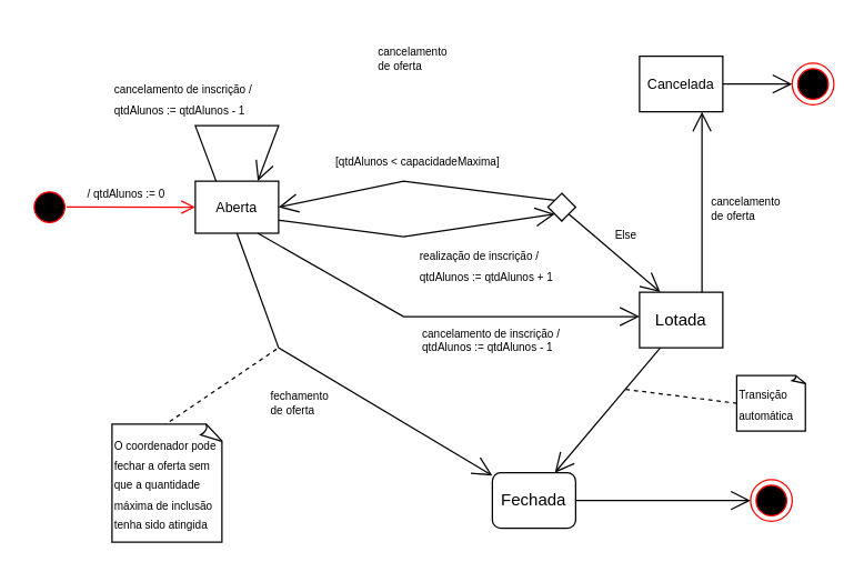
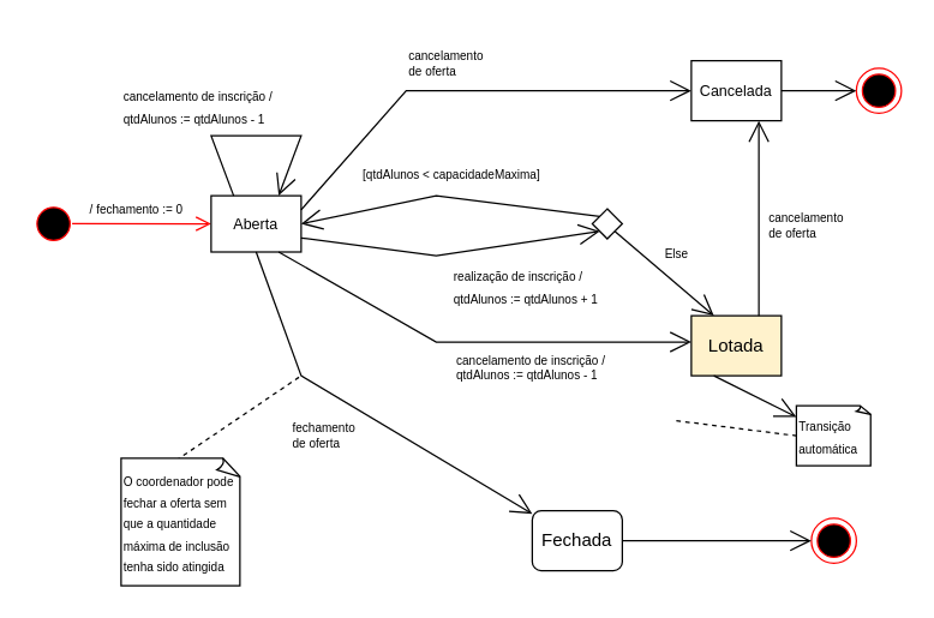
  <mxCell id="0" />
  <mxCell id="1" parent="0" />
  <mxCell id="2" value="" style="ellipse;html=1;shape=startState;fillColor=#000000;strokeColor=#ff0000;" vertex="1" parent="1"><mxGeometry x="20" y="133.75" width="30" height="30" as="geometry" /></mxCell>
  <mxCell id="3" value="" style="edgeStyle=orthogonalEdgeStyle;html=1;verticalAlign=bottom;endArrow=open;endSize=8;strokeColor=#ff0000;rounded=0;exitX=-0.033;exitY=0.851;exitDx=0;exitDy=0;exitPerimeter=0;" edge="1" source="5" parent="1"><mxGeometry relative="1" as="geometry"><mxPoint x="140" y="149" as="targetPoint" /><mxPoint x="50" y="144.76" as="sourcePoint" /><Array as="points" /></mxGeometry></mxCell>
  <mxCell id="4" value="&lt;font style=&quot;font-size: 10px;&quot;&gt;Aberta&lt;/font&gt;" style="html=1;whiteSpace=wrap;" vertex="1" parent="1"><mxGeometry x="140" y="130" width="60" height="37.5" as="geometry" /></mxCell>
- <mxCell id="5" value="&lt;font style=&quot;font-size: 8px;&quot;&gt;/ qtdAlunos := 0&lt;/font&gt;" style="text;html=1;align=center;verticalAlign=middle;resizable=0;points=[];autosize=1;strokeColor=none;fillColor=none;" vertex="1" parent="1"><mxGeometry x="50" y="123.13" width="80" height="30" as="geometry" /></mxCell>
+ <mxCell id="5" value="&lt;font style=&quot;font-size: 8px;&quot;&gt;/ fechamento := 0&lt;/font&gt;" style="text;html=1;align=center;verticalAlign=middle;resizable=0;points=[];autosize=1;strokeColor=none;fillColor=none;" vertex="1" parent="1"><mxGeometry x="50" y="123.13" width="80" height="30" as="geometry" /></mxCell>
  <mxCell id="6" value="&lt;font style=&quot;font-size: 10px;&quot;&gt;Cancelada&lt;/font&gt;" style="html=1;whiteSpace=wrap;" vertex="1" parent="1"><mxGeometry x="460" y="40" width="60" height="40" as="geometry" /></mxCell>
  <mxCell id="7" value="" style="endArrow=open;endFill=1;endSize=12;html=1;rounded=0;exitX=0.25;exitY=0;exitDx=0;exitDy=0;entryX=0.75;entryY=0;entryDx=0;entryDy=0;" edge="1" parent="1" source="4" target="4"><mxGeometry width="160" relative="1" as="geometry"><mxPoint x="120" y="30" as="sourcePoint" /><mxPoint x="200" y="110" as="targetPoint" /><Array as="points"><mxPoint x="140" y="90" /><mxPoint x="200" y="90" /></Array></mxGeometry></mxCell>
  <mxCell id="8" value="&lt;font style=&quot;font-size: 8px;&quot;&gt;cancelamento de inscrição / &lt;br&gt;qtdAlunos := qtdAlunos - 1&lt;/font&gt;" style="text;html=1;align=left;verticalAlign=middle;resizable=0;points=[];autosize=1;strokeColor=none;fillColor=none;" vertex="1" parent="1"><mxGeometry x="80" y="50" width="120" height="40" as="geometry" /></mxCell>
+ <mxCell id="9" value="" style="endArrow=open;endFill=1;endSize=12;html=1;rounded=0;exitX=1;exitY=0.25;exitDx=0;exitDy=0;entryX=0;entryY=0.5;entryDx=0;entryDy=0;" edge="1" parent="1" source="4" target="6"><mxGeometry width="160" relative="1" as="geometry"><mxPoint x="210" y="148.46" as="sourcePoint" /><mxPoint x="340" y="60" as="targetPoint" /><Array as="points"><mxPoint x="270" y="60" /></Array></mxGeometry></mxCell>
  <mxCell id="10" value="&lt;div style=&quot;&quot;&gt;&lt;span style=&quot;font-size: 8px; background-color: initial;&quot;&gt;cancelamento&lt;/span&gt;&lt;/div&gt;&lt;font style=&quot;font-size: 8px;&quot;&gt;&lt;div style=&quot;&quot;&gt;&lt;span style=&quot;background-color: initial;&quot;&gt;de oferta&lt;/span&gt;&lt;/div&gt;&lt;/font&gt;" style="text;html=1;align=left;verticalAlign=middle;resizable=0;points=[];autosize=1;strokeColor=none;fillColor=none;" vertex="1" parent="1"><mxGeometry x="270" y="20" width="70" height="40" as="geometry" /></mxCell>
  <mxCell id="11" value="" style="rhombus;whiteSpace=wrap;html=1;" vertex="1" parent="1"><mxGeometry x="394" y="138.75" width="20" height="20" as="geometry" /></mxCell>
  <mxCell id="12" value="" style="endArrow=open;endFill=1;endSize=12;html=1;rounded=0;exitX=1;exitY=0.75;exitDx=0;exitDy=0;entryX=0;entryY=1;entryDx=0;entryDy=0;" edge="1" parent="1" source="4" target="11"><mxGeometry width="160" relative="1" as="geometry"><mxPoint x="210" y="163.75" as="sourcePoint" /><mxPoint x="370" y="163.75" as="targetPoint" /><Array as="points"><mxPoint x="290" y="170" /></Array></mxGeometry></mxCell>
  <mxCell id="13" value="" style="endArrow=open;endFill=1;endSize=12;html=1;rounded=0;exitX=0;exitY=0;exitDx=0;exitDy=0;entryX=1;entryY=0.5;entryDx=0;entryDy=0;" edge="1" parent="1" source="11" target="4"><mxGeometry width="160" relative="1" as="geometry"><mxPoint x="110" y="110" as="sourcePoint" /><mxPoint x="270" y="110" as="targetPoint" /><Array as="points"><mxPoint x="290" y="130" /></Array></mxGeometry></mxCell>
  <mxCell id="14" value="&lt;font style=&quot;font-size: 8px;&quot;&gt;[qtdAlunos &amp;lt; capacidadeMaxima]&lt;/font&gt;" style="text;html=1;align=center;verticalAlign=middle;resizable=0;points=[];autosize=1;strokeColor=none;fillColor=none;" vertex="1" parent="1"><mxGeometry x="230" y="100" width="140" height="30" as="geometry" /></mxCell>
  <mxCell id="15" value="&lt;font style=&quot;font-size: 8px;&quot;&gt;realização de inscrição /&amp;nbsp;&lt;br&gt;qtdAlunos := qtdAlunos + 1&lt;/font&gt;&amp;nbsp;" style="text;html=1;align=left;verticalAlign=middle;resizable=0;points=[];autosize=1;strokeColor=none;fillColor=none;" vertex="1" parent="1"><mxGeometry x="300" y="170" width="120" height="40" as="geometry" /></mxCell>
  <mxCell id="16" value="" style="ellipse;html=1;shape=endState;fillColor=#000000;strokeColor=#ff0000;" vertex="1" parent="1"><mxGeometry x="570" y="45" width="30" height="30" as="geometry" /></mxCell>
  <mxCell id="17" value="" style="endArrow=open;endFill=1;endSize=12;html=1;rounded=0;exitX=1;exitY=0.5;exitDx=0;exitDy=0;entryX=0;entryY=0.5;entryDx=0;entryDy=0;" edge="1" parent="1" source="6" target="16"><mxGeometry width="160" relative="1" as="geometry"><mxPoint x="474" y="60" as="sourcePoint" /><mxPoint x="560" y="60" as="targetPoint" /></mxGeometry></mxCell>
- <mxCell id="18" value="Lotada" style="whiteSpace=wrap;html=1;" vertex="1" parent="1"><mxGeometry x="460" y="210" width="60" height="40" as="geometry" /></mxCell>
+ <mxCell id="18" value="Lotada" style="whiteSpace=wrap;html=1;fillColor=#fff2cc;" vertex="1" parent="1"><mxGeometry x="460" y="210" width="60" height="40" as="geometry" /></mxCell>
  <mxCell id="19" value="" style="endArrow=open;endFill=1;endSize=12;html=1;rounded=0;exitX=1;exitY=1;exitDx=0;exitDy=0;entryX=0.25;entryY=0;entryDx=0;entryDy=0;" edge="1" parent="1" source="11" target="18"><mxGeometry width="160" relative="1" as="geometry"><mxPoint x="420" y="158.75" as="sourcePoint" /><mxPoint x="580" y="158.75" as="targetPoint" /></mxGeometry></mxCell>
  <mxCell id="20" value="" style="endArrow=open;endFill=1;endSize=12;html=1;rounded=0;entryX=0.75;entryY=1;entryDx=0;entryDy=0;exitX=0.75;exitY=0;exitDx=0;exitDy=0;" edge="1" parent="1" source="18" target="6"><mxGeometry width="160" relative="1" as="geometry"><mxPoint x="505" y="183.46" as="sourcePoint" /><mxPoint x="665" y="183.46" as="targetPoint" /></mxGeometry></mxCell>
  <mxCell id="21" value="&lt;font style=&quot;font-size: 8px;&quot;&gt;Else&lt;/font&gt;" style="text;html=1;align=center;verticalAlign=middle;resizable=0;points=[];autosize=1;strokeColor=none;fillColor=none;" vertex="1" parent="1"><mxGeometry x="430" y="153.13" width="40" height="30" as="geometry" /></mxCell>
  <mxCell id="22" value="&lt;div style=&quot;text-align: justify; font-size: 8px;&quot;&gt;&lt;span style=&quot;background-color: initial;&quot;&gt;&lt;font style=&quot;font-size: 8px;&quot;&gt;cancelamento&lt;/font&gt;&lt;/span&gt;&lt;/div&gt;&lt;font style=&quot;font-size: 8px;&quot;&gt;&lt;div style=&quot;text-align: justify;&quot;&gt;&lt;span style=&quot;background-color: initial;&quot;&gt;de oferta&lt;/span&gt;&lt;/div&gt;&lt;/font&gt;" style="text;html=1;align=left;verticalAlign=middle;resizable=0;points=[];autosize=1;strokeColor=none;fillColor=none;" vertex="1" parent="1"><mxGeometry x="510" y="135" width="70" height="30" as="geometry" /></mxCell>
  <mxCell id="23" value="" style="endArrow=open;endFill=1;endSize=12;html=1;rounded=0;exitX=0.5;exitY=1;exitDx=0;exitDy=0;" edge="1" parent="1" source="4" target="24"><mxGeometry width="160" relative="1" as="geometry"><mxPoint x="170" y="230" as="sourcePoint" /><mxPoint x="310" y="300" as="targetPoint" /><Array as="points"><mxPoint x="200" y="250" /></Array></mxGeometry></mxCell>
  <mxCell id="24" value="&lt;font style=&quot;font-size: 12px;&quot;&gt;Fechada&lt;/font&gt;" style="html=1;whiteSpace=wrap;rounded=1;" vertex="1" parent="1"><mxGeometry x="354" y="340" width="60" height="40" as="geometry" /></mxCell>
- <mxCell id="25" value="" style="endArrow=open;endFill=1;endSize=12;html=1;rounded=0;exitX=0.25;exitY=1;exitDx=0;exitDy=0;entryX=0.75;entryY=0;entryDx=0;entryDy=0;" edge="1" parent="1" source="18" target="24"><mxGeometry width="160" relative="1" as="geometry"><mxPoint x="220" y="220" as="sourcePoint" /><mxPoint x="360" y="240" as="targetPoint" /></mxGeometry></mxCell>
+ <mxCell id="25" value="" style="endArrow=open;endFill=1;endSize=12;html=1;rounded=0;exitX=0.25;exitY=1;exitDx=0;exitDy=0;" edge="1" parent="1" source="18" target="31"><mxGeometry width="160" relative="1" as="geometry"><mxPoint x="220" y="220" as="sourcePoint" /><mxPoint x="360" y="240" as="targetPoint" /></mxGeometry></mxCell>
  <mxCell id="26" value="" style="ellipse;html=1;shape=endState;fillColor=#000000;strokeColor=#ff0000;" vertex="1" parent="1"><mxGeometry x="540" y="345" width="30" height="30" as="geometry" /></mxCell>
  <mxCell id="27" value="" style="endArrow=open;endFill=1;endSize=12;html=1;rounded=0;exitX=1;exitY=0.5;exitDx=0;exitDy=0;entryX=0;entryY=0.5;entryDx=0;entryDy=0;" edge="1" parent="1" source="24" target="26"><mxGeometry width="160" relative="1" as="geometry"><mxPoint x="454" y="410" as="sourcePoint" /><mxPoint x="614" y="410" as="targetPoint" /></mxGeometry></mxCell>
  <mxCell id="28" value="" style="endArrow=open;endFill=1;endSize=12;html=1;rounded=0;exitX=0.75;exitY=1;exitDx=0;exitDy=0;" edge="1" parent="1" source="4"><mxGeometry width="160" relative="1" as="geometry"><mxPoint x="190" y="170" as="sourcePoint" /><mxPoint x="460" y="227.5" as="targetPoint" /><Array as="points"><mxPoint x="290" y="227.5" /></Array></mxGeometry></mxCell>
  <mxCell id="29" value="&lt;div style=&quot;text-align: left; font-size: 8px;&quot;&gt;&lt;span style=&quot;background-color: initial;&quot;&gt;&lt;font style=&quot;font-size: 8px;&quot;&gt;fechamento&lt;/font&gt;&lt;/span&gt;&lt;/div&gt;&lt;div style=&quot;text-align: left; font-size: 8px;&quot;&gt;&lt;span style=&quot;background-color: initial;&quot;&gt;&lt;font style=&quot;font-size: 8px;&quot;&gt;de oferta&lt;/font&gt;&lt;/span&gt;&lt;/div&gt;" style="text;html=1;align=center;verticalAlign=middle;resizable=0;points=[];autosize=1;strokeColor=none;fillColor=none;" vertex="1" parent="1"><mxGeometry x="180" y="275" width="70" height="30" as="geometry" /></mxCell>
  <mxCell id="30" value="&lt;div style=&quot;text-align: left; font-size: 8px;&quot;&gt;&lt;span style=&quot;background-color: initial;&quot;&gt;&lt;font style=&quot;font-size: 8px;&quot;&gt;cancelamento de inscrição /&amp;nbsp;&lt;/font&gt;&lt;/span&gt;&lt;/div&gt;&lt;div style=&quot;text-align: left; font-size: 8px;&quot;&gt;&lt;span style=&quot;background-color: initial;&quot;&gt;&lt;font style=&quot;font-size: 8px;&quot;&gt;qtdAlunos := qtdAlunos - 1&lt;/font&gt;&lt;/span&gt;&lt;/div&gt;" style="text;html=1;align=center;verticalAlign=middle;resizable=0;points=[];autosize=1;strokeColor=none;fillColor=none;" vertex="1" parent="1"><mxGeometry x="294" y="230" width="120" height="30" as="geometry" /></mxCell>
  <mxCell id="31" value="&lt;font style=&quot;font-size: 8px;&quot;&gt;Transição&lt;br&gt;automática&lt;/font&gt;" style="whiteSpace=wrap;html=1;shape=mxgraph.basic.document;align=left;" vertex="1" parent="1"><mxGeometry x="530" y="270" width="50" height="40" as="geometry" /></mxCell>
  <mxCell id="32" value="" style="endArrow=none;dashed=1;html=1;rounded=0;exitX=0.457;exitY=0.018;exitDx=0;exitDy=0;exitPerimeter=0;" edge="1" parent="1" source="34"><mxGeometry width="50" height="50" relative="1" as="geometry"><mxPoint x="150" y="300" as="sourcePoint" /><mxPoint x="200" y="250" as="targetPoint" /></mxGeometry></mxCell>
  <mxCell id="33" value="" style="endArrow=none;dashed=1;html=1;rounded=0;entryX=0;entryY=0.5;entryDx=0;entryDy=0;entryPerimeter=0;" edge="1" parent="1" target="31"><mxGeometry width="50" height="50" relative="1" as="geometry"><mxPoint x="450" y="280" as="sourcePoint" /><mxPoint x="520" y="290" as="targetPoint" /></mxGeometry></mxCell>
  <mxCell id="34" value="&lt;font style=&quot;font-size: 8px;&quot;&gt;O coordenador pode fechar a oferta sem que a quantidade máxima de inclusão tenha sido atingida&lt;/font&gt;" style="whiteSpace=wrap;html=1;shape=mxgraph.basic.document;align=left;" vertex="1" parent="1"><mxGeometry x="80" y="305" width="80" height="85" as="geometry" /></mxCell>
